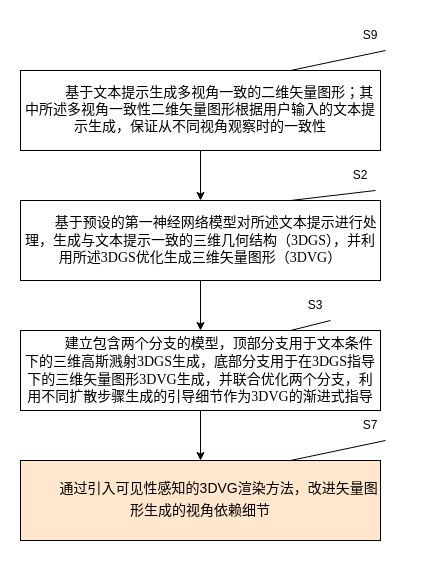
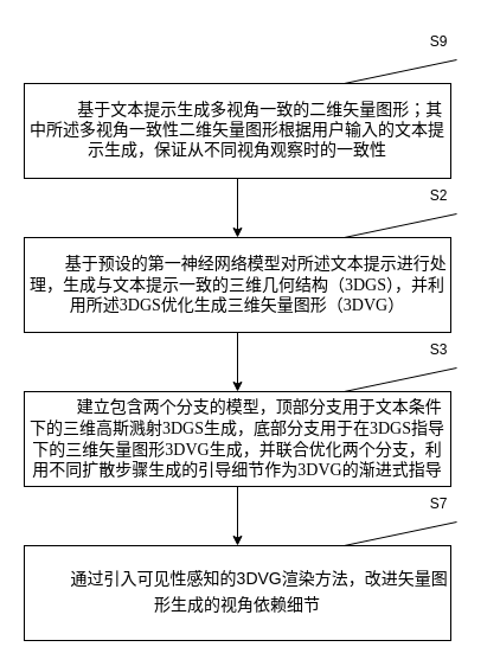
  <mxCell id="0" />
  <mxCell id="1" parent="0" />
  <mxCell id="2" value="&lt;span style=&quot;font-family: KaiTi_GB2312;&quot;&gt;&lt;font style=&quot;font-size: 14px;&quot;&gt;&lt;span style=&quot;white-space: pre;&quot;&gt;&#09;&lt;/span&gt;&amp;nbsp; &amp;nbsp;基于文本提示生成多视角一致的二维矢量图形；其中所述多视角一致性二维矢量图形根据用户输入的文本提示生成，保证从不同视角观察时的一致性&lt;/font&gt;&lt;/span&gt;" style="rounded=0;whiteSpace=wrap;html=1;" vertex="1" parent="1"><mxGeometry x="20" y="70" width="360" height="80" as="geometry" /></mxCell>
  <mxCell id="3" value="" style="endArrow=classic;html=1;rounded=0;exitX=0.5;exitY=1;exitDx=0;exitDy=0;entryX=0.5;entryY=0;entryDx=0;entryDy=0;" edge="1" parent="1" source="2" target="4"><mxGeometry width="50" height="50" relative="1" as="geometry"><mxPoint x="250" y="180" as="sourcePoint" /><mxPoint x="300" y="130" as="targetPoint" /></mxGeometry></mxCell>
  <mxCell id="4" value="&lt;font style=&quot;font-size: 14px;&quot;&gt;&lt;span style=&quot;font-family: KaiTi_GB2312;&quot;&gt;&amp;nbsp;&lt;span style=&quot;white-space: pre;&quot;&gt;&#09;&lt;/span&gt;&amp;nbsp;基于预设的第一神经网络模型对所述文本提示进行处理，生成与文本提示一致的三维几何结构（&lt;/span&gt;&lt;span style=&quot;font-family: &amp;quot;Times New Roman&amp;quot;, serif;&quot; lang=&quot;EN-US&quot;&gt;3DGS&lt;/span&gt;&lt;span style=&quot;font-family: KaiTi_GB2312;&quot;&gt;），并利用所述&lt;/span&gt;&lt;span style=&quot;font-family: &amp;quot;Times New Roman&amp;quot;, serif;&quot; lang=&quot;EN-US&quot;&gt;3DGS&lt;/span&gt;&lt;span style=&quot;font-family: KaiTi_GB2312;&quot;&gt;优化生成三维矢量图形（&lt;/span&gt;&lt;span style=&quot;font-family: &amp;quot;Times New Roman&amp;quot;, serif;&quot; lang=&quot;EN-US&quot;&gt;3DVG&lt;/span&gt;&lt;span style=&quot;font-family: KaiTi_GB2312;&quot;&gt;）&lt;/span&gt;&lt;/font&gt;" style="rounded=0;whiteSpace=wrap;html=1;align=center;" vertex="1" parent="1"><mxGeometry x="20" y="200" width="360" height="80" as="geometry" /></mxCell>
  <mxCell id="5" value="&lt;p style=&quot;text-indent: 28pt;&quot; class=&quot;MsoNormal&quot;&gt;&lt;font style=&quot;font-size: 14px;&quot;&gt;&lt;span style=&quot;font-family: KaiTi_GB2312;&quot;&gt;建立包含两个分支的模型，顶部分支用于文本条件下的三维高斯溅射&lt;/span&gt;&lt;span style=&quot;font-family: &amp;quot;Times New Roman&amp;quot;, serif;&quot; lang=&quot;EN-US&quot;&gt;3DGS&lt;/span&gt;&lt;span style=&quot;font-family: KaiTi_GB2312;&quot;&gt;生成，底部分支用于在&lt;/span&gt;&lt;span style=&quot;font-family: &amp;quot;Times New Roman&amp;quot;, serif;&quot; lang=&quot;EN-US&quot;&gt;3DGS&lt;/span&gt;&lt;span style=&quot;font-family: KaiTi_GB2312;&quot;&gt;指导下的三维矢量图形&lt;/span&gt;&lt;span style=&quot;font-family: &amp;quot;Times New Roman&amp;quot;, serif;&quot; lang=&quot;EN-US&quot;&gt;3DVG&lt;/span&gt;&lt;span style=&quot;font-family: KaiTi_GB2312;&quot;&gt;生成，并联合优化两个分支，利用不同扩散步骤生成的引导细节作为&lt;/span&gt;&lt;span style=&quot;font-family: &amp;quot;Times New Roman&amp;quot;, serif;&quot; lang=&quot;EN-US&quot;&gt;3DVG&lt;/span&gt;&lt;span style=&quot;font-family: KaiTi_GB2312;&quot;&gt;的渐进式指导&lt;/span&gt;&lt;/font&gt;&lt;/p&gt;" style="rounded=0;whiteSpace=wrap;html=1;align=center;" vertex="1" parent="1"><mxGeometry x="20" y="330" width="360" height="80" as="geometry" /></mxCell>
  <mxCell id="6" value="" style="endArrow=classic;html=1;rounded=0;exitX=0.5;exitY=1;exitDx=0;exitDy=0;" edge="1" parent="1" source="4" target="5"><mxGeometry width="50" height="50" relative="1" as="geometry"><mxPoint x="210" y="160" as="sourcePoint" /><mxPoint x="210" y="210" as="targetPoint" /></mxGeometry></mxCell>
- <mxCell id="7" value="&lt;p style=&quot;text-indent: 28pt;&quot; class=&quot;MsoNormal&quot;&gt;&lt;font style=&quot;font-size: 14px;&quot;&gt;&lt;span style=&quot;font-family: KaiTi_GB2312;&quot;&gt;通过引入可见性感知的&lt;/span&gt;&lt;span style=&quot;&quot; lang=&quot;EN-US&quot;&gt;3DVG&lt;/span&gt;&lt;span style=&quot;font-family: KaiTi_GB2312;&quot;&gt;渲染方法，改进矢量图形生成的视角依赖细节&lt;/span&gt;&lt;/font&gt;&lt;span style=&quot;font-size:14.0pt;mso-fareast-font-family:KaiTi_GB2312&quot; lang=&quot;EN-US&quot;&gt;&lt;/span&gt;&lt;/p&gt;" style="rounded=0;whiteSpace=wrap;html=1;fillColor=#ffe6cc;" vertex="1" parent="1"><mxGeometry x="20" y="460" width="360" height="80" as="geometry" /></mxCell>
+ <mxCell id="7" value="&lt;p style=&quot;text-indent: 28pt;&quot; class=&quot;MsoNormal&quot;&gt;&lt;font style=&quot;font-size: 14px;&quot;&gt;&lt;span style=&quot;font-family: KaiTi_GB2312;&quot;&gt;通过引入可见性感知的&lt;/span&gt;&lt;span style=&quot;&quot; lang=&quot;EN-US&quot;&gt;3DVG&lt;/span&gt;&lt;span style=&quot;font-family: KaiTi_GB2312;&quot;&gt;渲染方法，改进矢量图形生成的视角依赖细节&lt;/span&gt;&lt;/font&gt;&lt;span style=&quot;font-size:14.0pt;mso-fareast-font-family:KaiTi_GB2312&quot; lang=&quot;EN-US&quot;&gt;&lt;/span&gt;&lt;/p&gt;" style="rounded=0;whiteSpace=wrap;html=1;" vertex="1" parent="1"><mxGeometry x="20" y="460" width="360" height="80" as="geometry" /></mxCell>
  <mxCell id="8" value="" style="endArrow=classic;html=1;rounded=0;exitX=0.5;exitY=1;exitDx=0;exitDy=0;entryX=0.5;entryY=0;entryDx=0;entryDy=0;" edge="1" parent="1" source="5" target="7"><mxGeometry width="50" height="50" relative="1" as="geometry"><mxPoint x="210" y="290" as="sourcePoint" /><mxPoint x="210" y="340" as="targetPoint" /></mxGeometry></mxCell>
  <mxCell id="9" value="" style="endArrow=none;html=1;rounded=0;exitX=0.75;exitY=0;exitDx=0;exitDy=0;entryX=0.75;entryY=1;entryDx=0;entryDy=0;" edge="1" parent="1" source="2" target="10"><mxGeometry width="50" height="50" relative="1" as="geometry"><mxPoint x="280" y="280" as="sourcePoint" /><mxPoint x="380" y="30" as="targetPoint" /></mxGeometry></mxCell>
  <mxCell id="10" value="S9" style="text;html=1;align=center;verticalAlign=middle;whiteSpace=wrap;rounded=0;" vertex="1" parent="1"><mxGeometry x="340" y="20" width="60" height="30" as="geometry" /></mxCell>
  <mxCell id="11" value="" style="endArrow=none;html=1;rounded=0;exitX=0.75;exitY=0;exitDx=0;exitDy=0;entryX=0.75;entryY=1;entryDx=0;entryDy=0;" edge="1" parent="1" target="12"><mxGeometry width="50" height="50" relative="1" as="geometry"><mxPoint x="290" y="200" as="sourcePoint" /><mxPoint x="380" y="160" as="targetPoint" /></mxGeometry></mxCell>
- <mxCell id="12" value="S2" style="text;html=1;align=center;verticalAlign=middle;whiteSpace=wrap;rounded=0;" vertex="1" parent="1"><mxGeometry x="330" y="160" width="60" height="30" as="geometry" /></mxCell>
+ <mxCell id="12" value="S2" style="text;html=1;align=center;verticalAlign=middle;whiteSpace=wrap;rounded=0;" vertex="1" parent="1"><mxGeometry x="340" y="150" width="60" height="30" as="geometry" /></mxCell>
  <mxCell id="13" value="" style="endArrow=none;html=1;rounded=0;exitX=0.75;exitY=0;exitDx=0;exitDy=0;entryX=0.75;entryY=1;entryDx=0;entryDy=0;" edge="1" parent="1" target="14"><mxGeometry width="50" height="50" relative="1" as="geometry"><mxPoint x="290" y="330" as="sourcePoint" /><mxPoint x="380" y="290" as="targetPoint" /></mxGeometry></mxCell>
- <mxCell id="14" value="S3" style="text;html=1;align=center;verticalAlign=middle;whiteSpace=wrap;rounded=0;" vertex="1" parent="1"><mxGeometry x="285" y="290" width="60" height="30" as="geometry" /></mxCell>
+ <mxCell id="14" value="S3" style="text;html=1;align=center;verticalAlign=middle;whiteSpace=wrap;rounded=0;" vertex="1" parent="1"><mxGeometry x="340" y="280" width="60" height="30" as="geometry" /></mxCell>
  <mxCell id="15" value="" style="endArrow=none;html=1;rounded=0;exitX=0.75;exitY=0;exitDx=0;exitDy=0;entryX=0.75;entryY=1;entryDx=0;entryDy=0;" edge="1" parent="1" target="16"><mxGeometry width="50" height="50" relative="1" as="geometry"><mxPoint x="290" y="460" as="sourcePoint" /><mxPoint x="380" y="420" as="targetPoint" /></mxGeometry></mxCell>
  <mxCell id="16" value="S7" style="text;html=1;align=center;verticalAlign=middle;whiteSpace=wrap;rounded=0;" vertex="1" parent="1"><mxGeometry x="340" y="410" width="60" height="30" as="geometry" /></mxCell>
